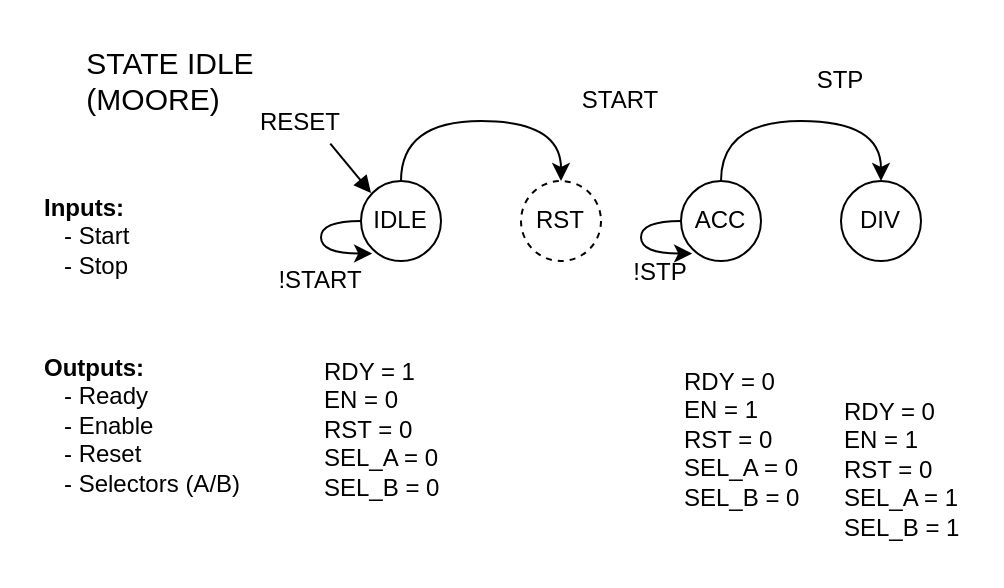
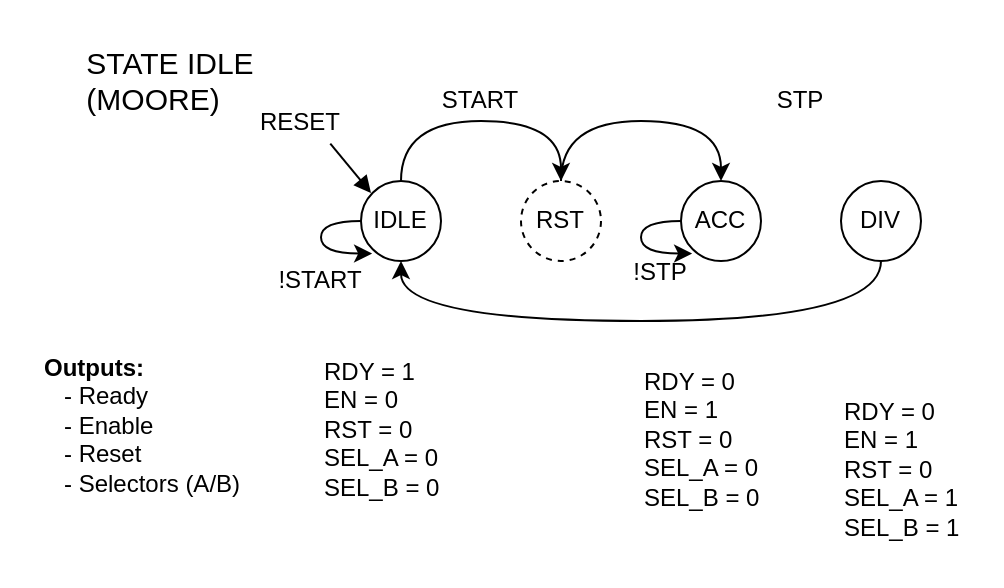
  <mxCell id="0" />
  <mxCell id="1" parent="0" />
  <mxCell id="2" style="edgeStyle=orthogonalEdgeStyle;orthogonalLoop=1;jettySize=auto;html=1;exitX=0.5;exitY=0;exitDx=0;exitDy=0;entryX=0.5;entryY=0;entryDx=0;entryDy=0;curved=1;fontSize=12;" edge="1" parent="1" source="3" target="6"><mxGeometry relative="1" as="geometry"><Array as="points"><mxPoint x="200" y="60" /><mxPoint x="280" y="60" /></Array></mxGeometry></mxCell>
  <mxCell id="3" value="&lt;font style=&quot;font-size: 12px;&quot;&gt;IDLE&lt;/font&gt;" style="ellipse;whiteSpace=wrap;html=1;shadow=0;glass=0;labelBackgroundColor=#ffffff;sketch=0;fontSize=12;" vertex="1" parent="1"><mxGeometry x="180" y="90" width="40" height="40" as="geometry" /></mxCell>
  <mxCell id="4" style="orthogonalLoop=1;jettySize=auto;html=1;exitX=0;exitY=0;exitDx=0;exitDy=0;entryX=0.069;entryY=0.213;entryDx=0;entryDy=0;entryPerimeter=0;startArrow=block;startFill=1;endArrow=none;endFill=0;fontSize=12;fontColor=#4D4D4D;rounded=0;" edge="1" parent="1"><mxGeometry relative="1" as="geometry"><mxPoint x="164.65" y="71.35" as="targetPoint" /><mxPoint x="184.998" y="95.998" as="sourcePoint" /></mxGeometry></mxCell>
+ <mxCell id="5" style="edgeStyle=orthogonalEdgeStyle;orthogonalLoop=1;jettySize=auto;html=1;exitX=0.5;exitY=0;exitDx=0;exitDy=0;entryX=0.5;entryY=0;entryDx=0;entryDy=0;curved=1;fontSize=12;" edge="1" parent="1" source="6" target="8"><mxGeometry relative="1" as="geometry"><Array as="points"><mxPoint x="280" y="60" /><mxPoint x="360" y="60" /></Array></mxGeometry></mxCell>
  <mxCell id="6" value="&lt;font style=&quot;font-size: 12px;&quot;&gt;RST&lt;/font&gt;" style="ellipse;whiteSpace=wrap;html=1;shadow=0;glass=0;labelBackgroundColor=#ffffff;sketch=0;fontSize=12;dashed=1;" vertex="1" parent="1"><mxGeometry x="260" y="90" width="40" height="40" as="geometry" /></mxCell>
- <mxCell id="7" style="edgeStyle=orthogonalEdgeStyle;curved=1;orthogonalLoop=1;jettySize=auto;html=1;exitX=0.5;exitY=0;exitDx=0;exitDy=0;entryX=0.5;entryY=0;entryDx=0;entryDy=0;strokeColor=#000000;fontColor=#000000;fontSize=12;" edge="1" parent="1" source="8" target="10"><mxGeometry relative="1" as="geometry"><Array as="points"><mxPoint x="360" y="60" /><mxPoint x="440" y="60" /></Array></mxGeometry></mxCell>
  <mxCell id="8" value="&lt;font style=&quot;font-size: 12px;&quot;&gt;ACC&lt;/font&gt;" style="ellipse;whiteSpace=wrap;html=1;shadow=0;glass=0;labelBackgroundColor=#ffffff;sketch=0;fontSize=12;" vertex="1" parent="1"><mxGeometry x="340" y="90" width="40" height="40" as="geometry" /></mxCell>
+ <mxCell id="9" style="edgeStyle=orthogonalEdgeStyle;curved=1;orthogonalLoop=1;jettySize=auto;html=1;exitX=0.5;exitY=1;exitDx=0;exitDy=0;entryX=0.5;entryY=1;entryDx=0;entryDy=0;strokeColor=#000000;fontColor=#000000;fontSize=12;" edge="1" parent="1" source="10" target="3"><mxGeometry relative="1" as="geometry"><Array as="points"><mxPoint x="440" y="160" /><mxPoint x="200" y="160" /></Array></mxGeometry></mxCell>
  <mxCell id="10" value="&lt;font style=&quot;font-size: 12px;&quot;&gt;DIV&lt;/font&gt;" style="ellipse;whiteSpace=wrap;html=1;shadow=0;glass=0;labelBackgroundColor=#ffffff;sketch=0;fontSize=12;" vertex="1" parent="1"><mxGeometry x="420" y="90" width="40" height="40" as="geometry" /></mxCell>
- <mxCell id="11" value="&lt;font style=&quot;font-size: 12px;&quot;&gt;START&lt;/font&gt;" style="text;html=1;strokeColor=none;fillColor=none;align=center;verticalAlign=middle;whiteSpace=wrap;rounded=0;fontColor=#000000;fontSize=12;" vertex="1" parent="1"><mxGeometry x="290" y="40" width="40" height="20" as="geometry" /></mxCell>
+ <mxCell id="11" value="&lt;font style=&quot;font-size: 12px;&quot;&gt;START&lt;/font&gt;" style="text;html=1;strokeColor=none;fillColor=none;align=center;verticalAlign=middle;whiteSpace=wrap;rounded=0;fontColor=#000000;fontSize=12;" vertex="1" parent="1"><mxGeometry x="220" y="40" width="40" height="20" as="geometry" /></mxCell>
  <mxCell id="12" value="&lt;font style=&quot;font-size: 12px;&quot;&gt;!START&lt;/font&gt;" style="text;html=1;strokeColor=none;fillColor=none;align=center;verticalAlign=middle;whiteSpace=wrap;rounded=0;fontColor=#000000;fontSize=12;" vertex="1" parent="1"><mxGeometry x="140" y="130" width="40" height="20" as="geometry" /></mxCell>
- <mxCell id="13" value="&lt;span style=&quot;font-size: 12px;&quot;&gt;&lt;b style=&quot;font-size: 12px;&quot;&gt;Inputs:&amp;nbsp;&amp;nbsp;&lt;/b&gt;&lt;br style=&quot;font-size: 12px;&quot;&gt;&amp;nbsp; &amp;nbsp;- Start&amp;nbsp;&lt;br style=&quot;font-size: 12px;&quot;&gt;&amp;nbsp; &amp;nbsp;- Stop&lt;br style=&quot;font-size: 12px;&quot;&gt;&lt;/span&gt;" style="text;html=1;strokeColor=none;fillColor=none;align=left;verticalAlign=top;whiteSpace=wrap;rounded=0;fontColor=#000000;fontSize=12;" vertex="1" parent="1"><mxGeometry x="20" y="90" width="100" height="80" as="geometry" /></mxCell>
  <mxCell id="14" value="&lt;span style=&quot;font-size: 12px;&quot;&gt;&lt;b style=&quot;font-size: 12px;&quot;&gt;Outputs:&amp;nbsp;&amp;nbsp;&lt;/b&gt;&lt;br style=&quot;font-size: 12px;&quot;&gt;&amp;nbsp; &amp;nbsp;- Ready&lt;br style=&quot;font-size: 12px;&quot;&gt;&amp;nbsp; &amp;nbsp;- Enable&lt;br style=&quot;font-size: 12px;&quot;&gt;&amp;nbsp; &amp;nbsp;- Reset&lt;br style=&quot;font-size: 12px;&quot;&gt;&amp;nbsp; &amp;nbsp;- Selectors (A/B)&lt;br style=&quot;font-size: 12px;&quot;&gt;&lt;br style=&quot;font-size: 12px;&quot;&gt;&lt;/span&gt;" style="text;html=1;strokeColor=none;fillColor=none;align=left;verticalAlign=top;whiteSpace=wrap;rounded=0;fontColor=#000000;fontSize=12;" vertex="1" parent="1"><mxGeometry x="20" y="170" width="130" height="80" as="geometry" /></mxCell>
- <mxCell id="15" value="&lt;span style=&quot;font-size: 12px;&quot;&gt;RDY = 0&lt;br style=&quot;font-size: 12px;&quot;&gt;EN = 1&lt;br style=&quot;font-size: 12px;&quot;&gt;RST = 0&lt;br style=&quot;font-size: 12px;&quot;&gt;SEL_A = 0&lt;br style=&quot;font-size: 12px;&quot;&gt;SEL_B = 0&lt;br style=&quot;font-size: 12px;&quot;&gt;&lt;/span&gt;" style="text;html=1;strokeColor=none;fillColor=none;align=left;verticalAlign=top;whiteSpace=wrap;rounded=0;fontColor=#000000;fontSize=12;" vertex="1" parent="1"><mxGeometry x="340" y="177" width="60" height="80" as="geometry" /></mxCell>
+ <mxCell id="15" value="&lt;span style=&quot;font-size: 12px;&quot;&gt;RDY = 0&lt;br style=&quot;font-size: 12px;&quot;&gt;EN = 1&lt;br style=&quot;font-size: 12px;&quot;&gt;RST = 0&lt;br style=&quot;font-size: 12px;&quot;&gt;SEL_A = 0&lt;br style=&quot;font-size: 12px;&quot;&gt;SEL_B = 0&lt;br style=&quot;font-size: 12px;&quot;&gt;&lt;/span&gt;" style="text;html=1;strokeColor=none;fillColor=none;align=left;verticalAlign=top;whiteSpace=wrap;rounded=0;fontColor=#000000;fontSize=12;" vertex="1" parent="1"><mxGeometry x="320" y="177" width="60" height="80" as="geometry" /></mxCell>
  <mxCell id="16" value="&lt;span style=&quot;font-size: 12px;&quot;&gt;RDY = 0&lt;br style=&quot;font-size: 12px;&quot;&gt;EN = 1&lt;br style=&quot;font-size: 12px;&quot;&gt;RST = 0&lt;br style=&quot;font-size: 12px;&quot;&gt;SEL_A = 1&lt;br style=&quot;font-size: 12px;&quot;&gt;SEL_B = 1&lt;br style=&quot;font-size: 12px;&quot;&gt;&lt;/span&gt;" style="text;html=1;strokeColor=none;fillColor=none;align=left;verticalAlign=top;whiteSpace=wrap;rounded=0;fontColor=#000000;fontSize=12;" vertex="1" parent="1"><mxGeometry x="420" y="192" width="60" height="80" as="geometry" /></mxCell>
  <mxCell id="17" value="&lt;span style=&quot;font-size: 12px;&quot;&gt;RDY = 1&lt;br style=&quot;font-size: 12px;&quot;&gt;EN = 0&lt;br style=&quot;font-size: 12px;&quot;&gt;RST = 0&lt;br style=&quot;font-size: 12px;&quot;&gt;SEL_A = 0&lt;br style=&quot;font-size: 12px;&quot;&gt;SEL_B = 0&lt;br style=&quot;font-size: 12px;&quot;&gt;&lt;/span&gt;" style="text;html=1;strokeColor=none;fillColor=none;align=left;verticalAlign=top;whiteSpace=wrap;rounded=0;fontColor=#000000;fontSize=12;" vertex="1" parent="1"><mxGeometry x="160" y="172" width="60" height="80" as="geometry" /></mxCell>
  <mxCell id="18" style="edgeStyle=orthogonalEdgeStyle;curved=1;orthogonalLoop=1;jettySize=auto;html=1;exitX=0;exitY=0.5;exitDx=0;exitDy=0;strokeColor=#000000;fontColor=#000000;entryX=0.139;entryY=0.907;entryDx=0;entryDy=0;entryPerimeter=0;fontSize=12;" edge="1" parent="1"><mxGeometry relative="1" as="geometry"><mxPoint x="180" y="110" as="sourcePoint" /><mxPoint x="185.56" y="126.28" as="targetPoint" /><Array as="points"><mxPoint x="160" y="110" /><mxPoint x="160" y="126" /></Array></mxGeometry></mxCell>
  <mxCell id="19" style="edgeStyle=orthogonalEdgeStyle;curved=1;orthogonalLoop=1;jettySize=auto;html=1;exitX=0;exitY=0.5;exitDx=0;exitDy=0;strokeColor=#000000;fontColor=#000000;entryX=0.139;entryY=0.907;entryDx=0;entryDy=0;entryPerimeter=0;fontSize=12;" edge="1" parent="1"><mxGeometry relative="1" as="geometry"><mxPoint x="340" y="110" as="sourcePoint" /><mxPoint x="345.56" y="126.28" as="targetPoint" /><Array as="points"><mxPoint x="320" y="110" /><mxPoint x="320" y="126" /></Array></mxGeometry></mxCell>
  <mxCell id="20" value="&lt;font style=&quot;font-size: 12px;&quot;&gt;!STP&lt;/font&gt;" style="text;html=1;strokeColor=none;fillColor=none;align=center;verticalAlign=middle;whiteSpace=wrap;rounded=0;fontColor=#000000;fontSize=12;" vertex="1" parent="1"><mxGeometry x="310" y="126" width="40" height="20" as="geometry" /></mxCell>
- <mxCell id="21" value="&lt;font style=&quot;font-size: 12px;&quot;&gt;STP&lt;/font&gt;" style="text;html=1;strokeColor=none;fillColor=none;align=center;verticalAlign=middle;whiteSpace=wrap;rounded=0;fontColor=#000000;fontSize=12;" vertex="1" parent="1"><mxGeometry x="400" y="30" width="40" height="20" as="geometry" /></mxCell>
+ <mxCell id="21" value="&lt;font style=&quot;font-size: 12px;&quot;&gt;STP&lt;/font&gt;" style="text;html=1;strokeColor=none;fillColor=none;align=center;verticalAlign=middle;whiteSpace=wrap;rounded=0;fontColor=#000000;fontSize=12;" vertex="1" parent="1"><mxGeometry x="380" y="40" width="40" height="20" as="geometry" /></mxCell>
  <mxCell id="22" value="&lt;font style=&quot;font-size: 12px;&quot;&gt;RESET&lt;/font&gt;" style="text;html=1;strokeColor=none;fillColor=none;align=center;verticalAlign=middle;whiteSpace=wrap;rounded=0;fontColor=#000000;fontSize=12;" vertex="1" parent="1"><mxGeometry x="130" y="51" width="40" height="20" as="geometry" /></mxCell>
  <mxCell id="23" value="&lt;font style=&quot;font-size: 15px&quot;&gt;STATE IDLE&lt;br&gt;&lt;div style=&quot;text-align: left&quot;&gt;&lt;span&gt;(MOORE)&lt;/span&gt;&lt;/div&gt;&lt;/font&gt;" style="text;html=1;strokeColor=none;fillColor=none;align=center;verticalAlign=middle;whiteSpace=wrap;rounded=0;fontColor=#000000;" vertex="1" parent="1"><mxGeometry x="20" y="20" width="130" height="40" as="geometry" /></mxCell>
